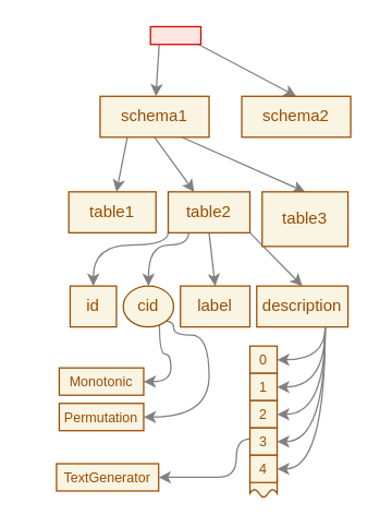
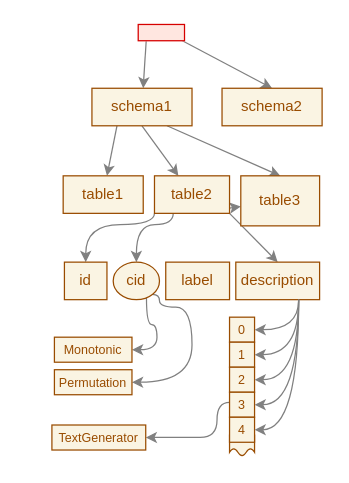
  <mxCell id="0" />
  <mxCell id="1" parent="0" />
  <mxCell id="2" value="" style="verticalLabelPosition=bottom;verticalAlign=top;html=1;shape=mxgraph.basic.wave2;dy=0.3;rotation=0;fillColor=#FAF4E3;strokeColor=#994C00;fontColor=#994C00;" parent="1" vertex="1"><mxGeometry x="183" y="344" width="20" height="20" as="geometry" /></mxCell>
  <mxCell id="3" value="" style="rounded=0;orthogonalLoop=1;jettySize=auto;html=1;exitX=0.25;exitY=1;exitDx=0;exitDy=0;fontFamily=FreeMono;labelBackgroundColor=#FAF7FF;fontStyle=1;fontColor=#936BFF;fontSize=10;labelBorderColor=#936BFF;spacing=2;strokeWidth=1;strokeColor=#808080;" parent="1" source="5" target="9" edge="1"><mxGeometry relative="1" as="geometry" /></mxCell>
  <mxCell id="4" value="" style="rounded=0;orthogonalLoop=1;jettySize=auto;html=1;exitX=0.75;exitY=1;exitDx=0;exitDy=0;entryX=0.5;entryY=0;entryDx=0;entryDy=0;fontFamily=FreeMono;labelBackgroundColor=#FAF7FF;fontStyle=1;fontColor=#936BFF;fontSize=10;labelBorderColor=#936BFF;spacing=2;strokeWidth=1;strokeColor=#808080;" parent="1" source="5" target="10" edge="1"><mxGeometry relative="1" as="geometry" /></mxCell>
  <mxCell id="5" value="871121" style="text;html=1;strokeColor=none;fillColor=none;align=center;verticalAlign=middle;whiteSpace=wrap;rounded=0;fontFamily=FreeMono;labelBackgroundColor=#FFE6E0;fontStyle=1;fontColor=#FFE6E0;fontSize=10;labelBorderColor=#D60000;spacing=2;strokeWidth=1;" parent="1" vertex="1"><mxGeometry x="104" y="20" width="50" height="10" as="geometry" /></mxCell>
  <mxCell id="6" value="" style="rounded=0;orthogonalLoop=1;jettySize=auto;html=1;exitX=0.25;exitY=1;exitDx=0;exitDy=0;fontFamily=FreeMono;fontStyle=1;labelBackgroundColor=#FAF7FF;fontColor=#936BFF;fontSize=10;labelBorderColor=#936BFF;spacing=2;strokeWidth=1;strokeColor=#808080;" parent="1" source="9" target="15" edge="1"><mxGeometry x="0.019" y="-7" relative="1" as="geometry"><mxPoint as="offset" /></mxGeometry></mxCell>
  <mxCell id="7" value="" style="rounded=0;orthogonalLoop=1;jettySize=auto;html=1;exitX=0.5;exitY=1;exitDx=0;exitDy=0;fontFamily=FreeMono;fontStyle=1;labelBackgroundColor=#FAF7FF;fontColor=#936BFF;fontSize=10;labelBorderColor=#936BFF;spacing=2;strokeWidth=1;strokeColor=#808080;" parent="1" source="9" target="16" edge="1"><mxGeometry x="0.118" y="6" relative="1" as="geometry"><mxPoint as="offset" /></mxGeometry></mxCell>
  <mxCell id="8" value="" style="rounded=0;orthogonalLoop=1;jettySize=auto;html=1;exitX=0.75;exitY=1;exitDx=0;exitDy=0;entryX=0.5;entryY=0;entryDx=0;entryDy=0;fontFamily=FreeMono;fontStyle=1;labelBackgroundColor=#FAF7FF;fontColor=#936BFF;fontSize=10;labelBorderColor=#936BFF;spacing=2;strokeWidth=1;strokeColor=#808080;" parent="1" source="9" target="17" edge="1"><mxGeometry x="0.148" y="4" relative="1" as="geometry"><mxPoint as="offset" /></mxGeometry></mxCell>
  <mxCell id="9" value="schema1" style="rounded=0;whiteSpace=wrap;html=1;fillColor=#FAF4E3;strokeColor=#994C00;fontColor=#994C00;" parent="1" vertex="1"><mxGeometry x="73" y="70" width="80" height="30" as="geometry" /></mxCell>
  <mxCell id="10" value="schema2" style="rounded=0;whiteSpace=wrap;html=1;fillColor=#FAF4E3;strokeColor=#994C00;fontColor=#994C00;" parent="1" vertex="1"><mxGeometry x="177" y="70" width="80" height="30" as="geometry" /></mxCell>
  <mxCell id="11" value="" style="rounded=0;orthogonalLoop=1;jettySize=auto;html=1;exitX=0.25;exitY=1;exitDx=0;exitDy=0;entryX=0.5;entryY=0;entryDx=0;entryDy=0;fontFamily=FreeMono;fontStyle=1;labelBackgroundColor=#FAF7FF;fontColor=#936BFF;fontSize=10;labelBorderColor=#936BFF;spacing=2;strokeWidth=1;edgeStyle=orthogonalEdgeStyle;curved=1;strokeColor=#808080;" parent="1" source="16" target="22" edge="1"><mxGeometry x="0.387" relative="1" as="geometry"><Array as="points"><mxPoint x="138" y="179" /><mxPoint x="109" y="179" /></Array><mxPoint as="offset" /></mxGeometry></mxCell>
  <mxCell id="12" value="" style="rounded=0;orthogonalLoop=1;jettySize=auto;html=1;exitX=0;exitY=1;exitDx=0;exitDy=0;entryX=0.5;entryY=0;entryDx=0;entryDy=0;fontFamily=FreeMono;fontStyle=1;labelBackgroundColor=#FAF7FF;fontColor=#936BFF;fontSize=10;labelBorderColor=#936BFF;spacing=2;strokeWidth=1;edgeStyle=orthogonalEdgeStyle;curved=1;strokeColor=#808080;" parent="1" source="16" target="18" edge="1"><mxGeometry x="0.562" y="9" relative="1" as="geometry"><Array as="points"><mxPoint x="123" y="179" /><mxPoint x="68" y="179" /></Array><mxPoint as="offset" /></mxGeometry></mxCell>
- <mxCell id="13" value="" style="rounded=0;orthogonalLoop=1;jettySize=auto;html=1;exitX=0.5;exitY=1;exitDx=0;exitDy=0;entryX=0.5;entryY=0;entryDx=0;entryDy=0;fontFamily=FreeMono;fontStyle=1;labelBackgroundColor=#FAF7FF;fontColor=#936BFF;fontSize=10;labelBorderColor=#936BFF;spacing=2;strokeWidth=1;strokeColor=#808080;" parent="1" source="16" target="19" edge="1"><mxGeometry x="-0.107" y="-5" relative="1" as="geometry"><mxPoint as="offset" /></mxGeometry></mxCell>
+ <mxCell id="13" value="" style="rounded=0;orthogonalLoop=1;jettySize=auto;html=1;exitX=0.5;exitY=1;exitDx=0;exitDy=0;fontFamily=FreeMono;fontStyle=1;labelBackgroundColor=#FAF7FF;fontColor=#936BFF;fontSize=10;labelBorderColor=#936BFF;spacing=2;strokeWidth=1;strokeColor=#808080;" parent="1" source="16" target="17" edge="1"><mxGeometry x="-0.107" y="-5" relative="1" as="geometry"><mxPoint as="offset" /></mxGeometry></mxCell>
  <mxCell id="14" value="" style="rounded=0;orthogonalLoop=1;jettySize=auto;html=1;exitX=1;exitY=1;exitDx=0;exitDy=0;entryX=0.5;entryY=0;entryDx=0;entryDy=0;fontFamily=FreeMono;fontStyle=1;labelBackgroundColor=#FAF7FF;fontColor=#936BFF;fontSize=10;labelBorderColor=#936BFF;spacing=2;strokeWidth=1;strokeColor=#808080;" parent="1" source="16" target="23" edge="1"><mxGeometry x="0.288" y="10" relative="1" as="geometry"><mxPoint as="offset" /></mxGeometry></mxCell>
  <mxCell id="15" value="table1" style="rounded=0;whiteSpace=wrap;html=1;fillColor=#FAF4E3;strokeColor=#994C00;fontColor=#994C00;" parent="1" vertex="1"><mxGeometry x="50" y="140" width="64" height="30" as="geometry" /></mxCell>
  <mxCell id="16" value="table2" style="rounded=0;whiteSpace=wrap;html=1;fillColor=#FAF4E3;strokeColor=#994C00;fontColor=#994C00;" parent="1" vertex="1"><mxGeometry x="123" y="140" width="60" height="30" as="geometry" /></mxCell>
  <mxCell id="17" value="table3" style="rounded=0;whiteSpace=wrap;html=1;fillColor=#FAF4E3;strokeColor=#994C00;fontColor=#994C00;" parent="1" vertex="1"><mxGeometry x="192" y="140" width="63" height="40" as="geometry" /></mxCell>
  <mxCell id="18" value="id" style="rounded=0;whiteSpace=wrap;html=1;fillColor=#FAF4E3;strokeColor=#994C00;fontColor=#994C00;" parent="1" vertex="1"><mxGeometry x="51" y="209" width="34" height="30" as="geometry" /></mxCell>
  <mxCell id="19" value="label" style="rounded=0;whiteSpace=wrap;html=1;fillColor=#FAF4E3;strokeColor=#994C00;fontColor=#994C00;" parent="1" vertex="1"><mxGeometry x="132" y="209" width="51" height="30" as="geometry" /></mxCell>
  <mxCell id="20" value="" style="edgeStyle=orthogonalEdgeStyle;rounded=0;orthogonalLoop=1;jettySize=auto;html=1;exitX=0.75;exitY=1;exitDx=0;exitDy=0;entryX=1;entryY=0.5;entryDx=0;entryDy=0;curved=1;fontFamily=FreeMono;fontStyle=1;labelBackgroundColor=#FAF7FF;fontColor=#936BFF;fontSize=10;labelBorderColor=#936BFF;spacing=2;strokeWidth=1;strokeColor=#808080;" parent="1" source="22" target="24" edge="1"><mxGeometry x="-0.496" y="-24" relative="1" as="geometry"><mxPoint as="offset" /></mxGeometry></mxCell>
  <mxCell id="21" value="" style="edgeStyle=orthogonalEdgeStyle;rounded=0;orthogonalLoop=1;jettySize=auto;html=1;exitX=1;exitY=1;exitDx=0;exitDy=0;entryX=1;entryY=0.5;entryDx=0;entryDy=0;curved=1;fontFamily=FreeMono;fontStyle=1;labelBackgroundColor=#FAF7FF;fontColor=#936BFF;fontSize=10;labelBorderColor=#936BFF;spacing=2;strokeWidth=1;strokeColor=#808080;" parent="1" source="22" target="25" edge="1"><mxGeometry x="0.143" y="-7" relative="1" as="geometry"><Array as="points"><mxPoint x="127" y="245" /><mxPoint x="153" y="245" /><mxPoint x="153" y="305" /></Array><mxPoint as="offset" /></mxGeometry></mxCell>
  <mxCell id="22" value="cid" style="ellipse;whiteSpace=wrap;html=1;fillColor=#FAF4E3;strokeColor=#994C00;fontColor=#994C00;" parent="1" vertex="1"><mxGeometry x="90" y="209" width="37" height="30" as="geometry" /></mxCell>
  <mxCell id="23" value="description" style="rounded=0;whiteSpace=wrap;html=1;fillColor=#FAF4E3;strokeColor=#994C00;fontColor=#994C00;" parent="1" vertex="1"><mxGeometry x="188" y="209" width="67" height="30" as="geometry" /></mxCell>
  <mxCell id="24" value="Monotonic" style="rounded=0;whiteSpace=wrap;html=1;fontSize=10;fillColor=#FAF4E3;strokeColor=#994C00;fontColor=#994C00;" parent="1" vertex="1"><mxGeometry x="43" y="269" width="62" height="20" as="geometry" /></mxCell>
  <mxCell id="25" value="Permutation" style="rounded=0;whiteSpace=wrap;html=1;fontSize=10;fillColor=#FAF4E3;strokeColor=#994C00;fontColor=#994C00;" parent="1" vertex="1"><mxGeometry x="43" y="295" width="62" height="20" as="geometry" /></mxCell>
  <mxCell id="26" value="0" style="rounded=0;whiteSpace=wrap;html=1;fontSize=10;fillColor=#FAF4E3;strokeColor=#994C00;fontColor=#994C00;" parent="1" vertex="1"><mxGeometry x="183" y="253" width="20" height="20" as="geometry" /></mxCell>
  <mxCell id="27" value="1" style="rounded=0;whiteSpace=wrap;html=1;fontSize=10;fillColor=#FAF4E3;strokeColor=#994C00;fontColor=#994C00;" parent="1" vertex="1"><mxGeometry x="183" y="273" width="20" height="20" as="geometry" /></mxCell>
  <mxCell id="28" value="2" style="rounded=0;whiteSpace=wrap;html=1;fontSize=10;fillColor=#FAF4E3;strokeColor=#994C00;fontColor=#994C00;" parent="1" vertex="1"><mxGeometry x="183" y="293" width="20" height="20" as="geometry" /></mxCell>
  <mxCell id="29" value="" style="edgeStyle=orthogonalEdgeStyle;rounded=0;orthogonalLoop=1;jettySize=auto;html=1;exitX=0;exitY=0.5;exitDx=0;exitDy=0;curved=1;fontFamily=FreeMono;fontStyle=1;labelBackgroundColor=#FAF7FF;fontColor=#936BFF;fontSize=10;labelBorderColor=#936BFF;spacing=2;strokeWidth=1;strokeColor=#808080;entryX=1;entryY=0.5;entryDx=0;entryDy=0;" parent="1" target="37" edge="1"><mxGeometry x="0.114" y="-13" relative="1" as="geometry"><mxPoint x="183" y="321.2" as="sourcePoint" /><mxPoint x="163" y="339" as="targetPoint" /><Array as="points"><mxPoint x="173" y="321" /><mxPoint x="173" y="349" /><mxPoint x="146" y="349" /></Array><mxPoint as="offset" /></mxGeometry></mxCell>
  <mxCell id="30" value="3" style="rounded=0;whiteSpace=wrap;html=1;fontSize=10;fillColor=#FAF4E3;strokeColor=#994C00;fontColor=#994C00;" parent="1" vertex="1"><mxGeometry x="183" y="313" width="20" height="20" as="geometry" /></mxCell>
  <mxCell id="31" value="4" style="rounded=0;whiteSpace=wrap;html=1;fontSize=10;fillColor=#FAF4E3;strokeColor=#994C00;fontColor=#994C00;" parent="1" vertex="1"><mxGeometry x="183" y="333" width="20" height="20" as="geometry" /></mxCell>
  <mxCell id="32" value="" style="edgeStyle=orthogonalEdgeStyle;rounded=0;orthogonalLoop=1;jettySize=auto;html=1;exitX=0.75;exitY=1;exitDx=0;exitDy=0;entryX=1;entryY=0.5;entryDx=0;entryDy=0;curved=1;fontFamily=FreeMono;fontStyle=1;labelBackgroundColor=#FAF7FF;fontColor=#936BFF;fontSize=10;labelBorderColor=#936BFF;spacing=2;strokeWidth=1;spacingLeft=0;strokeColor=#808080;" parent="1" source="23" target="26" edge="1"><mxGeometry x="0.302" relative="1" as="geometry"><mxPoint x="128" y="249" as="sourcePoint" /><mxPoint x="123" y="289" as="targetPoint" /><mxPoint as="offset" /></mxGeometry></mxCell>
  <mxCell id="33" value="" style="edgeStyle=orthogonalEdgeStyle;rounded=0;orthogonalLoop=1;jettySize=auto;html=1;exitX=0.75;exitY=1;exitDx=0;exitDy=0;entryX=1;entryY=0.5;entryDx=0;entryDy=0;curved=1;fontFamily=FreeMono;fontStyle=1;labelBackgroundColor=#FAF7FF;fontColor=#936BFF;fontSize=10;labelBorderColor=#936BFF;spacing=2;strokeWidth=1;spacingLeft=0;strokeColor=#808080;" parent="1" source="23" target="27" edge="1"><mxGeometry x="0.47" y="-4" relative="1" as="geometry"><mxPoint x="248" y="249" as="sourcePoint" /><mxPoint x="213" y="279" as="targetPoint" /><mxPoint as="offset" /></mxGeometry></mxCell>
  <mxCell id="34" value="" style="edgeStyle=orthogonalEdgeStyle;rounded=0;orthogonalLoop=1;jettySize=auto;html=1;exitX=0.75;exitY=1;exitDx=0;exitDy=0;entryX=1;entryY=0.5;entryDx=0;entryDy=0;curved=1;fontFamily=FreeMono;fontStyle=1;labelBackgroundColor=#FAF7FF;fontColor=#936BFF;fontSize=10;labelBorderColor=#936BFF;spacing=2;strokeWidth=1;spacingLeft=0;strokeColor=#808080;" parent="1" source="23" target="28" edge="1"><mxGeometry x="0.577" y="-8" relative="1" as="geometry"><mxPoint x="248" y="249" as="sourcePoint" /><mxPoint x="213" y="299" as="targetPoint" /><mxPoint as="offset" /></mxGeometry></mxCell>
  <mxCell id="35" value="" style="edgeStyle=orthogonalEdgeStyle;rounded=0;orthogonalLoop=1;jettySize=auto;html=1;exitX=0.75;exitY=1;exitDx=0;exitDy=0;entryX=1;entryY=0.5;entryDx=0;entryDy=0;curved=1;fontFamily=FreeMono;fontStyle=1;labelBackgroundColor=#FAF7FF;fontColor=#936BFF;fontSize=10;labelBorderColor=#936BFF;spacing=2;strokeWidth=1;spacingLeft=0;strokeColor=#808080;" parent="1" source="23" target="30" edge="1"><mxGeometry x="0.648" y="-11" relative="1" as="geometry"><mxPoint x="258" y="259" as="sourcePoint" /><mxPoint x="223" y="309" as="targetPoint" /><mxPoint as="offset" /></mxGeometry></mxCell>
  <mxCell id="36" value="" style="edgeStyle=orthogonalEdgeStyle;rounded=0;orthogonalLoop=1;jettySize=auto;html=1;exitX=0.75;exitY=1;exitDx=0;exitDy=0;entryX=1;entryY=0.5;entryDx=0;entryDy=0;curved=1;fontFamily=FreeMono;fontStyle=1;labelBackgroundColor=#FAF7FF;fontColor=#936BFF;fontSize=10;labelBorderColor=#936BFF;spacing=2;strokeWidth=1;spacingLeft=0;strokeColor=#808080;" parent="1" source="23" target="31" edge="1"><mxGeometry x="0.699" y="-14" relative="1" as="geometry"><mxPoint x="268" y="269" as="sourcePoint" /><mxPoint x="233" y="319" as="targetPoint" /><mxPoint as="offset" /></mxGeometry></mxCell>
  <mxCell id="37" value="TextGenerator" style="rounded=0;whiteSpace=wrap;html=1;fontSize=10;fillColor=#FAF4E3;strokeColor=#994C00;fontColor=#994C00;" parent="1" vertex="1"><mxGeometry x="41" y="339.2" width="75" height="20" as="geometry" /></mxCell>
  <mxCell id="38" value="" style="sketch=0;html=1;aspect=fixed;strokeColor=none;shadow=0;fillColor=#FFFFFF;verticalAlign=top;labelPosition=center;verticalLabelPosition=bottom;shape=mxgraph.gcp2.search;flipH=1;" parent="1" vertex="1"><mxGeometry x="20" y="300" width="20" height="20.2" as="geometry" /></mxCell>
